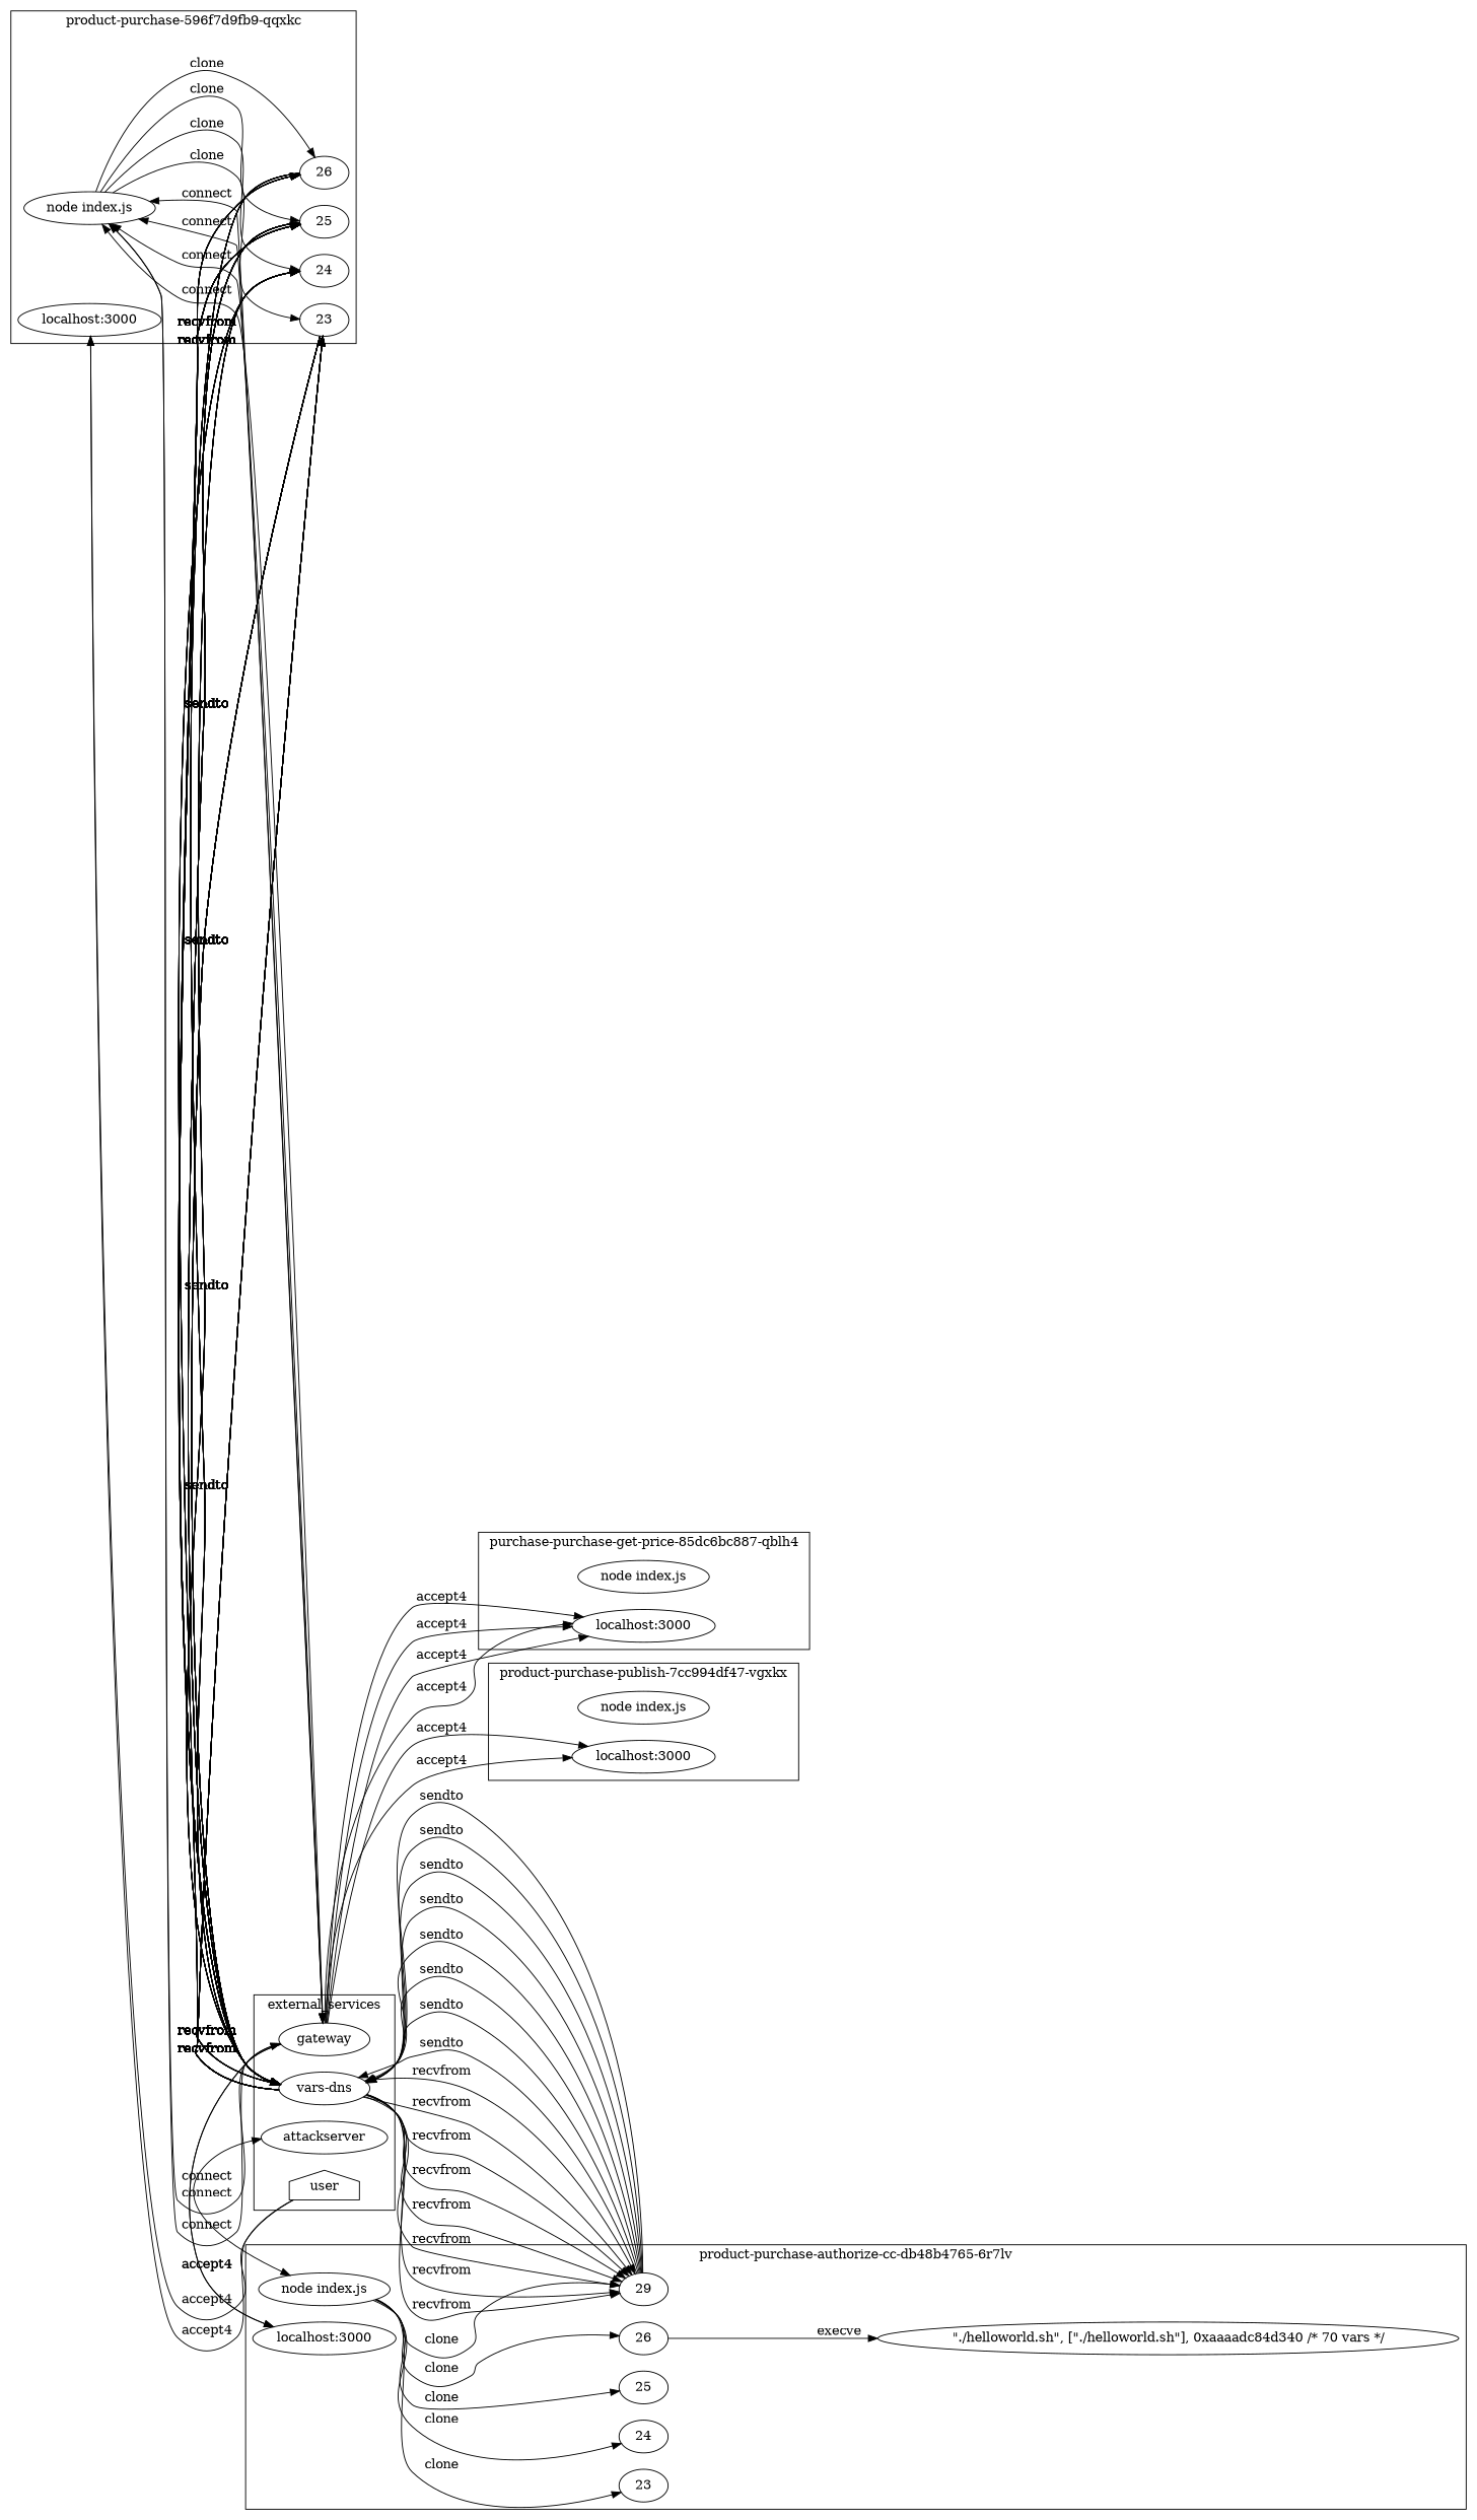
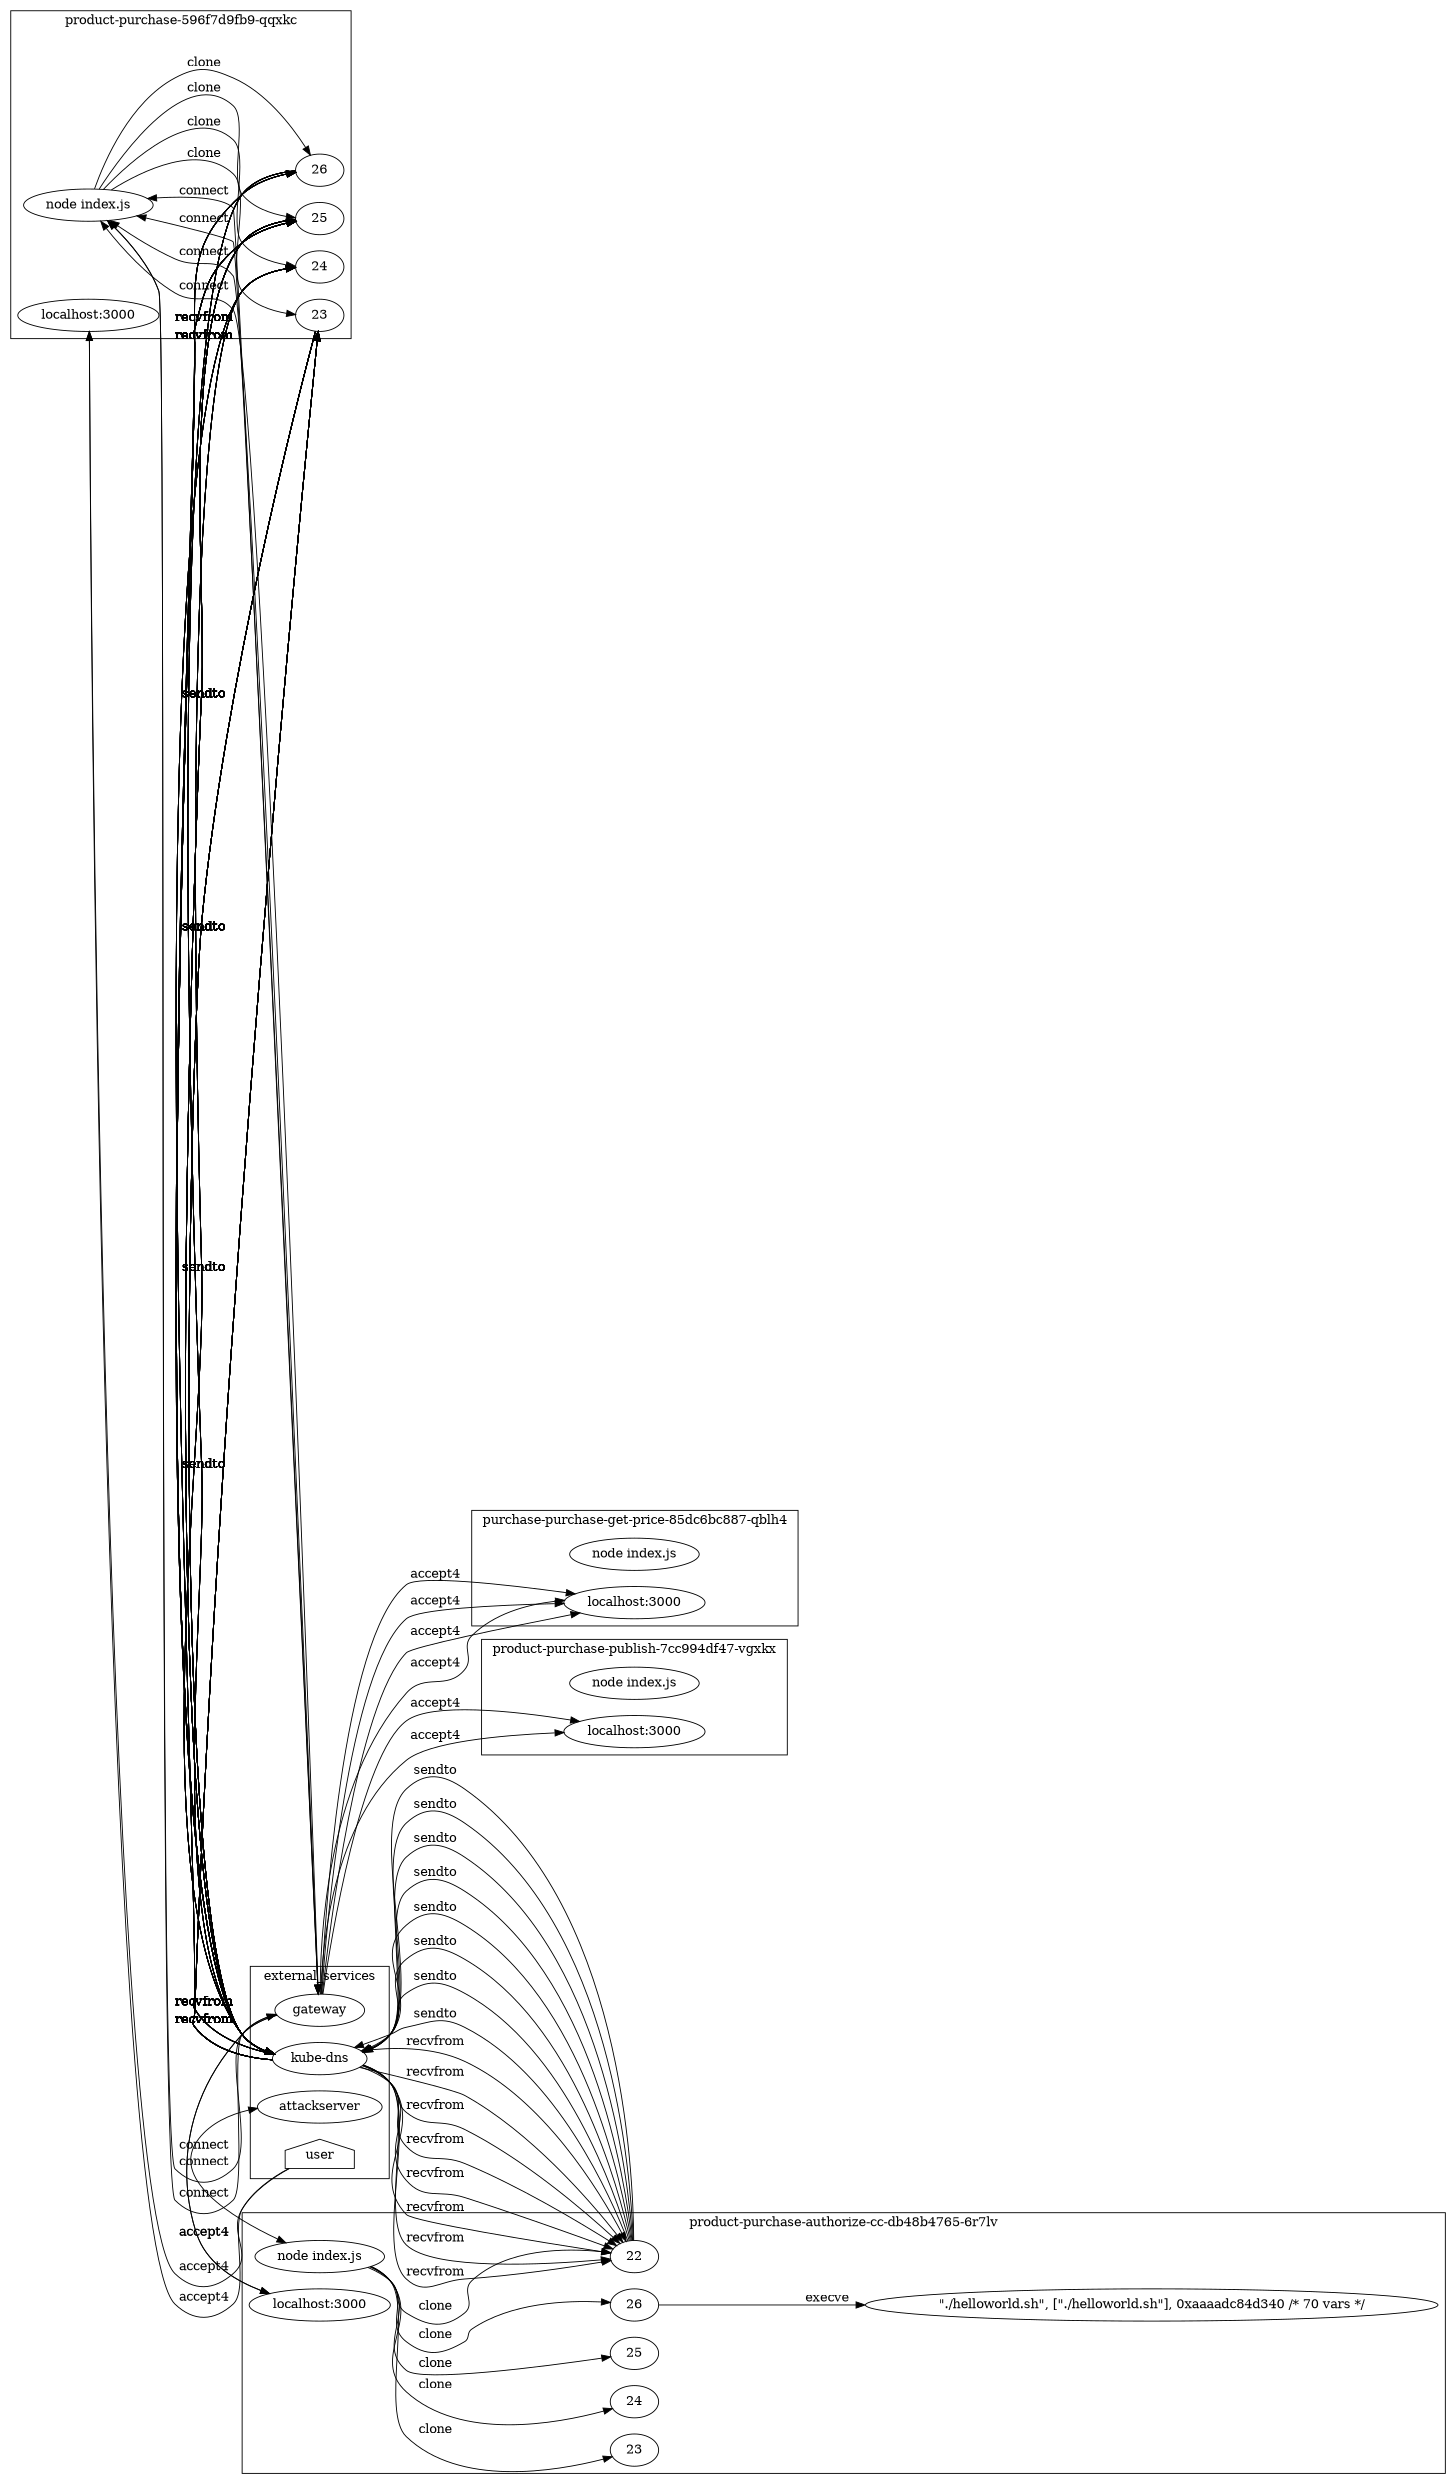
  digraph {
    rankdir=LR
    n1 [label="node index.js"]
    n2 [label=23]
    n3 [label=24]
    n4 [label=25]
    n5 [label=26]
    n6 [label="localhost:3000"]
    n7 [label="node index.js"]
    n8 [label="localhost:3000"]
    n9 [label="node index.js"]
    n10 [label="localhost:3000"]
    n11 [label="node index.js"]
-   n12 [label=29]
+   n12 [label=22]
    n13 [label=23]
    n14 [label=24]
    n15 [label=25]
    n16 [label=26]
    n17 [label="localhost:3000"]
    n18 [label="\"./helloworld.sh\", [\"./helloworld.sh\"], 0xaaaadc84d340 /* 70 vars */"]
    n19 [label=gateway]
-   n20 [label="vars-dns"]
+   n20 [label="kube-dns"]
    n21 [label=attackserver]
    user [shape=house]
    subgraph cluster_1 {
      label=" product-purchase-596f7d9fb9-qqxkc "
      n1
      n2
      n3
      n4
      n5
      n6
    }
    subgraph cluster_2 {
      label=" purchase-purchase-get-price-85dc6bc887-qblh4 "
      n7
      n8
    }
    subgraph cluster_3 {
      label=" product-purchase-publish-7cc994df47-vgxkx "
      n9
      n10
    }
    subgraph cluster_4 {
      label=" product-purchase-authorize-cc-db48b4765-6r7lv "
      n11
      n12
      n13
      n14
      n15
      n16
      n17
      n18
    }
    subgraph cluster_5 {
      label=external_services
      n19
      n20
      n21
      user
    }
    n1 -> n2 [label=clone]
    n1 -> n3 [label=clone]
    n1 -> n4 [label=clone]
    n1 -> n5 [label=clone]
    n1 -> n19 [dir=both label=connect]
    n1 -> n19 [dir=both label=connect]
    n1 -> n19 [dir=both label=connect]
    n1 -> n19 [dir=both label=connect]
    n1 -> n19 [dir=both label=connect]
    n1 -> n19 [dir=both label=connect]
    n2 -> n20 [label=sendto]
    n2 -> n20 [label=sendto]
    n2 -> n20 [label=sendto]
    n2 -> n20 [label=sendto]
    n2 -> n20 [label=sendto]
    n2 -> n20 [label=sendto]
    n2 -> n20 [label=sendto]
    n2 -> n20 [label=sendto]
    n2 -> n20 [label=sendto]
    n2 -> n20 [label=sendto]
    n2 -> n20 [label=sendto]
    n2 -> n20 [label=sendto]
    n2 -> n20 [label=sendto]
    n2 -> n20 [label=sendto]
    n2 -> n20 [label=sendto]
    n2 -> n20 [label=sendto]
    n3 -> n20 [label=sendto]
    n3 -> n20 [label=sendto]
    n3 -> n20 [label=sendto]
    n3 -> n20 [label=sendto]
    n3 -> n20 [label=sendto]
    n3 -> n20 [label=sendto]
    n3 -> n20 [label=sendto]
    n3 -> n20 [label=sendto]
    n4 -> n20 [label=sendto]
    n4 -> n20 [label=sendto]
    n4 -> n20 [label=sendto]
    n4 -> n20 [label=sendto]
    n4 -> n20 [label=sendto]
    n4 -> n20 [label=sendto]
    n4 -> n20 [label=sendto]
    n4 -> n20 [label=sendto]
    n4 -> n20 [label=sendto]
    n4 -> n20 [label=sendto]
    n4 -> n20 [label=sendto]
    n4 -> n20 [label=sendto]
    n4 -> n20 [label=sendto]
    n4 -> n20 [label=sendto]
    n4 -> n20 [label=sendto]
    n4 -> n20 [label=sendto]
    n5 -> n20 [label=sendto]
    n5 -> n20 [label=sendto]
    n5 -> n20 [label=sendto]
    n5 -> n20 [label=sendto]
    n5 -> n20 [label=sendto]
    n5 -> n20 [label=sendto]
    n5 -> n20 [label=sendto]
    n5 -> n20 [label=sendto]
    n11 -> n12 [label=clone]
    n11 -> n13 [label=clone]
    n11 -> n14 [label=clone]
    n11 -> n15 [label=clone]
    n11 -> n16 [label=clone]
    n11 -> n21 [dir=both label=connect]
    n12 -> n20 [label=sendto]
    n12 -> n20 [label=sendto]
    n12 -> n20 [label=sendto]
    n12 -> n20 [label=sendto]
    n12 -> n20 [label=sendto]
    n12 -> n20 [label=sendto]
    n12 -> n20 [label=sendto]
    n12 -> n20 [label=sendto]
    n16 -> n18 [label=execve]
    n19 -> n8 [label=accept4]
    n19 -> n8 [label=accept4]
    n19 -> n8 [label=accept4]
    n19 -> n8 [label=accept4]
    n19 -> n10 [label=accept4]
    n19 -> n10 [label=accept4]
    n19 -> n17 [label=accept4]
    n19 -> n17 [label=accept4]
    n20 -> n2 [label=recvfrom]
    n20 -> n2 [label=recvfrom]
    n20 -> n2 [label=recvfrom]
    n20 -> n2 [label=recvfrom]
    n20 -> n2 [label=recvfrom]
    n20 -> n2 [label=recvfrom]
    n20 -> n2 [label=recvfrom]
    n20 -> n2 [label=recvfrom]
    n20 -> n2 [label=recvfrom]
    n20 -> n2 [label=recvfrom]
    n20 -> n2 [label=recvfrom]
    n20 -> n2 [label=recvfrom]
    n20 -> n2 [label=recvfrom]
    n20 -> n2 [label=recvfrom]
    n20 -> n2 [label=recvfrom]
    n20 -> n2 [label=recvfrom]
    n20 -> n3 [label=recvfrom]
    n20 -> n3 [label=recvfrom]
    n20 -> n3 [label=recvfrom]
    n20 -> n3 [label=recvfrom]
    n20 -> n3 [label=recvfrom]
    n20 -> n3 [label=recvfrom]
    n20 -> n3 [label=recvfrom]
    n20 -> n3 [label=recvfrom]
    n20 -> n4 [label=recvfrom]
    n20 -> n4 [label=recvfrom]
    n20 -> n4 [label=recvfrom]
    n20 -> n4 [label=recvfrom]
    n20 -> n4 [label=recvfrom]
    n20 -> n4 [label=recvfrom]
    n20 -> n4 [label=recvfrom]
    n20 -> n4 [label=recvfrom]
    n20 -> n4 [label=recvfrom]
    n20 -> n4 [label=recvfrom]
    n20 -> n4 [label=recvfrom]
    n20 -> n4 [label=recvfrom]
    n20 -> n4 [label=recvfrom]
    n20 -> n4 [label=recvfrom]
    n20 -> n4 [label=recvfrom]
    n20 -> n4 [label=recvfrom]
    n20 -> n5 [label=recvfrom]
    n20 -> n5 [label=recvfrom]
    n20 -> n5 [label=recvfrom]
    n20 -> n5 [label=recvfrom]
    n20 -> n5 [label=recvfrom]
    n20 -> n5 [label=recvfrom]
    n20 -> n5 [label=recvfrom]
    n20 -> n5 [label=recvfrom]
    n20 -> n12 [label=recvfrom]
    n20 -> n12 [label=recvfrom]
    n20 -> n12 [label=recvfrom]
    n20 -> n12 [label=recvfrom]
    n20 -> n12 [label=recvfrom]
    n20 -> n12 [label=recvfrom]
    n20 -> n12 [label=recvfrom]
    n20 -> n12 [label=recvfrom]
    user -> n6 [label=accept4]
    user -> n6 [label=accept4]
  }
